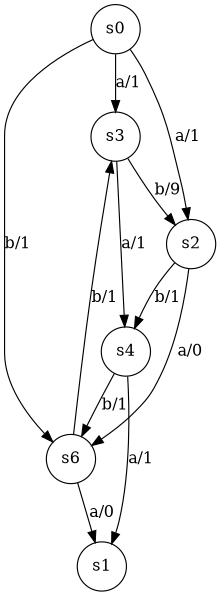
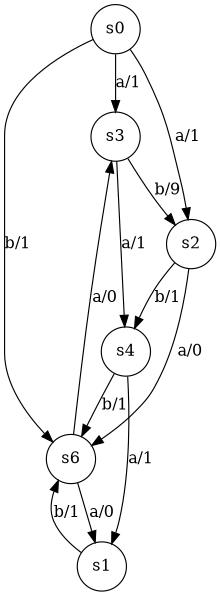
  digraph {
    node [shape=circle]
    n1 [label=s0]
    n2 [label=s3]
    n3 [label=s6]
    n4 [label=s2]
    n5 [label=s4]
    n6 [label=s1]
    n1 -> n2 [label="a/1"]
    n1 -> n3 [label="b/1"]
    n1 -> n4 [label="a/1"]
    n2 -> n4 [label="b/9"]
    n2 -> n5 [label="a/1"]
-   n3 -> n2 [label="b/1"]
+   n3 -> n2 [label="a/0"]
    n3 -> n6 [label="a/0"]
    n4 -> n3 [label="a/0"]
    n4 -> n5 [label="b/1"]
    n5 -> n3 [label="b/1"]
    n5 -> n6 [label="a/1"]
+   n6 -> n3 [label="b/1"]
  }
